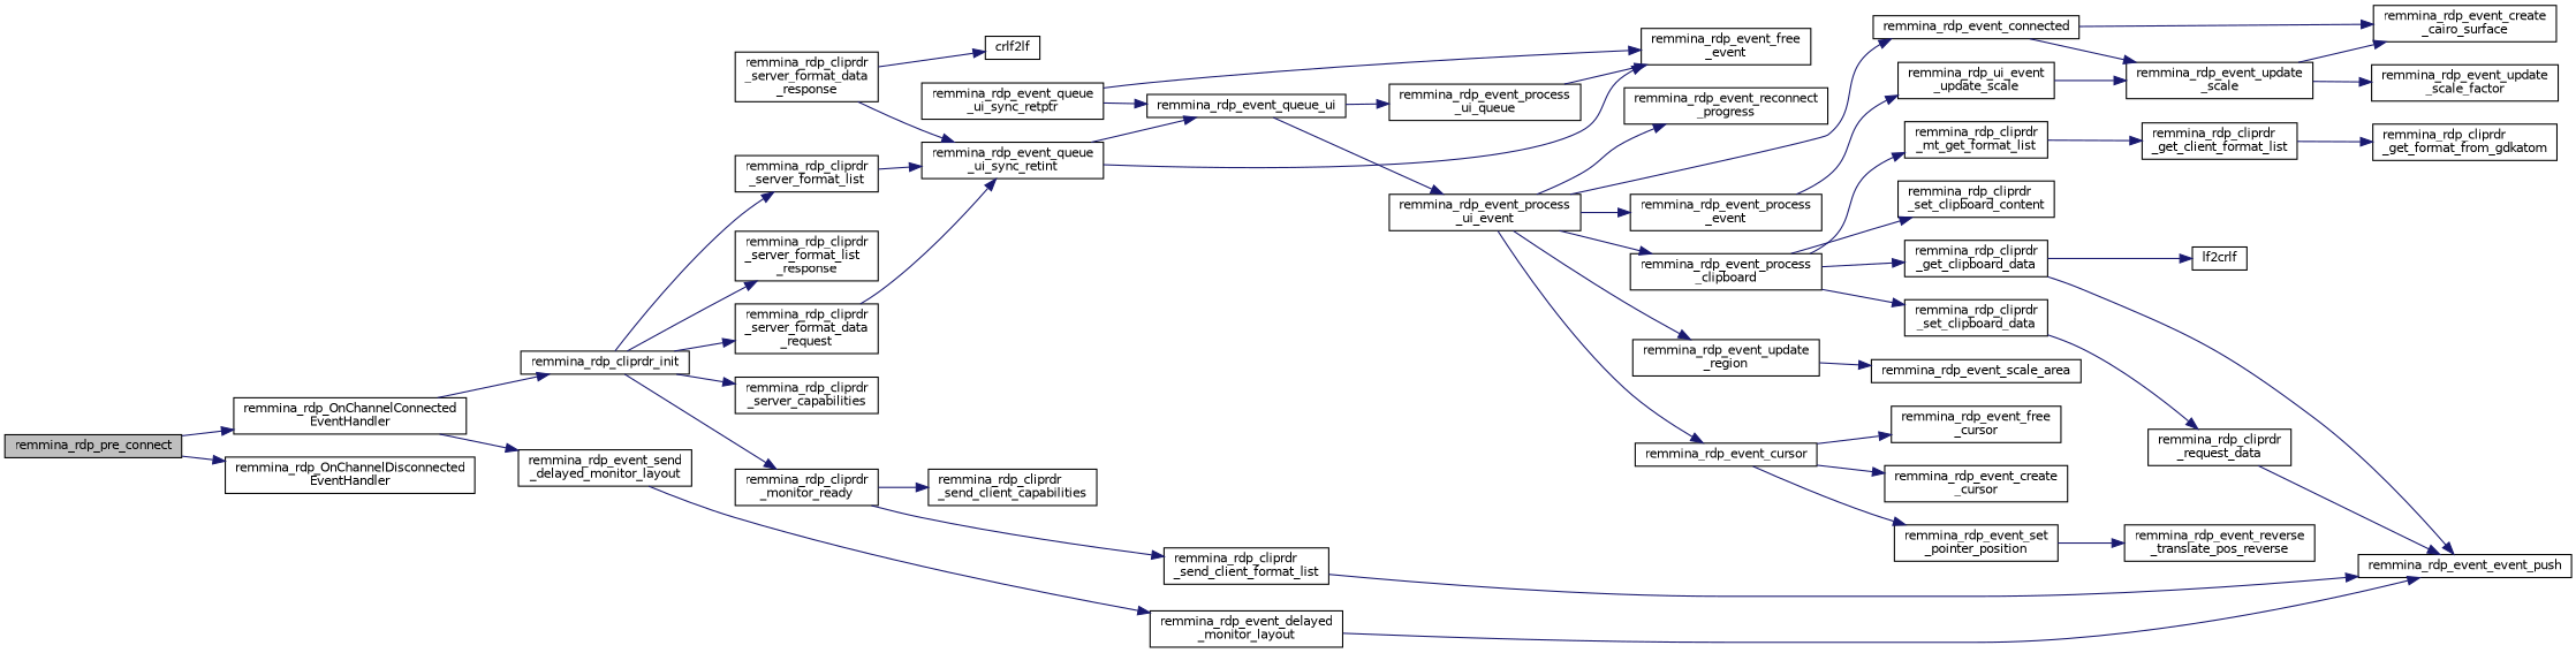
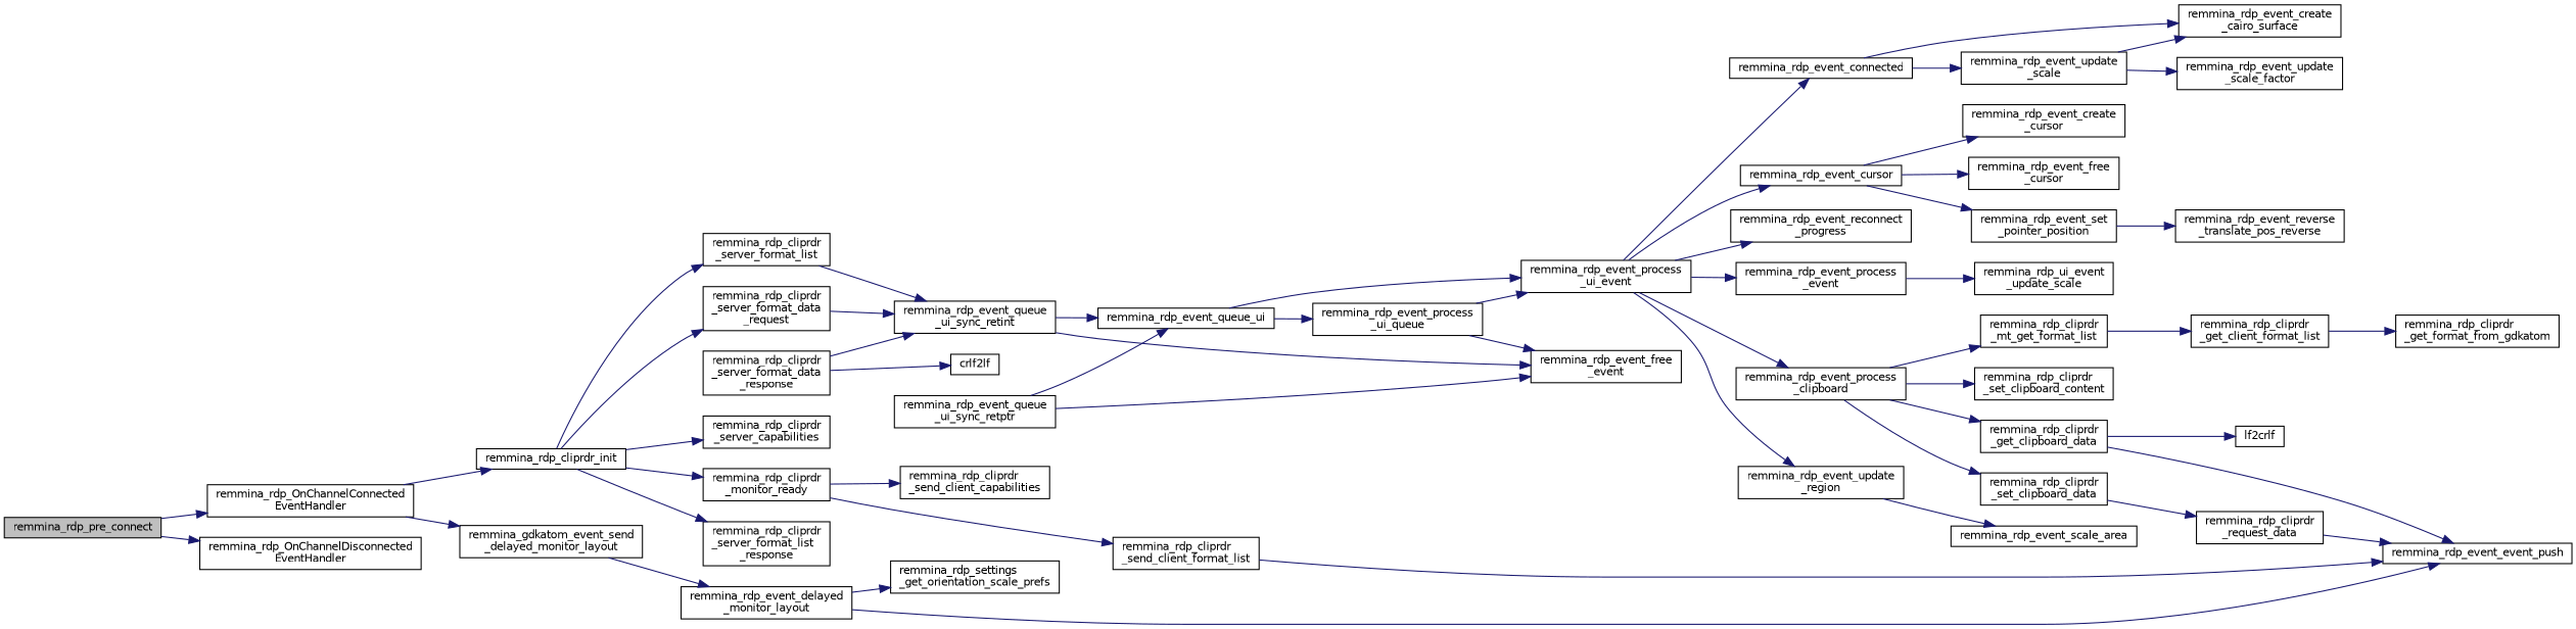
  digraph {
    rankdir=LR
    node [color=black fillcolor=white fontname=Helvetica fontsize=10 shape=record style=filled]
    edge [color=midnightblue fontname=Helvetica fontsize=10 labelfontname=Helvetica labelfontsize=10 style=solid]
    n1 [fillcolor=grey75 fontcolor=black height=0.2 label=remmina_rdp_pre_connect width=0.4]
    n2 [height=0.2 label="remmina_rdp_OnChannelConnected\lEventHandler" width=0.4]
    n3 [height=0.2 label="remmina_rdp_OnChannelDisconnected\lEventHandler" width=0.4]
    n4 [height=0.2 label=remmina_rdp_cliprdr_init width=0.4]
-   n5 [height=0.2 label="remmina_rdp_event_send\l_delayed_monitor_layout" width=0.4]
+   n5 [height=0.2 label="remmina_gdkatom_event_send\l_delayed_monitor_layout" width=0.4]
    n6 [height=0.2 label="remmina_rdp_cliprdr\l_monitor_ready" width=0.4]
    n7 [height=0.2 label="remmina_rdp_cliprdr\l_server_capabilities" width=0.4]
    n8 [height=0.2 label="remmina_rdp_cliprdr\l_server_format_list" width=0.4]
    n9 [height=0.2 label="remmina_rdp_cliprdr\l_server_format_list\l_response" width=0.4]
    n10 [height=0.2 label="remmina_rdp_cliprdr\l_server_format_data\l_request" width=0.4]
    n11 [height=0.2 label="remmina_rdp_event_delayed\l_monitor_layout" width=0.4]
    n12 [height=0.2 label="remmina_rdp_cliprdr\l_send_client_capabilities" width=0.4]
    n13 [height=0.2 label="remmina_rdp_cliprdr\l_send_client_format_list" width=0.4]
    n14 [height=0.2 label="remmina_rdp_event_queue\l_ui_sync_retint" width=0.4]
    n15 [height=0.2 label="remmina_rdp_cliprdr\l_server_format_data\l_response" width=0.4]
    n16 [height=0.2 label=crlf2lf width=0.4]
    n17 [height=0.2 label=remmina_rdp_event_event_push width=0.4]
    n18 [height=0.2 label="remmina_rdp_event_queue\l_ui_sync_retptr" width=0.4]
    n19 [height=0.2 label=remmina_rdp_event_queue_ui width=0.4]
    n20 [height=0.2 label="remmina_rdp_event_free\l_event" width=0.4]
    n21 [height=0.2 label="remmina_rdp_event_process\l_ui_event" width=0.4]
    n22 [height=0.2 label="remmina_rdp_event_process\l_ui_queue" width=0.4]
    n23 [height=0.2 label="remmina_rdp_event_update\l_region" width=0.4]
    n24 [height=0.2 label=remmina_rdp_event_connected width=0.4]
    n25 [height=0.2 label="remmina_rdp_event_reconnect\l_progress" width=0.4]
    n26 [height=0.2 label=remmina_rdp_event_cursor width=0.4]
    n27 [height=0.2 label="remmina_rdp_event_process\l_clipboard" width=0.4]
    n28 [height=0.2 label="remmina_rdp_event_process\l_event" width=0.4]
    n29 [height=0.2 label=remmina_rdp_event_scale_area width=0.4]
    n30 [height=0.2 label="remmina_rdp_event_create\l_cairo_surface" width=0.4]
    n31 [height=0.2 label="remmina_rdp_event_update\l_scale" width=0.4]
    n32 [height=0.2 label="remmina_rdp_event_create\l_cursor" width=0.4]
    n33 [height=0.2 label="remmina_rdp_event_free\l_cursor" width=0.4]
    n34 [height=0.2 label="remmina_rdp_event_set\l_pointer_position" width=0.4]
    n35 [height=0.2 label="remmina_rdp_cliprdr\l_mt_get_format_list" width=0.4]
    n36 [height=0.2 label="remmina_rdp_cliprdr\l_get_clipboard_data" width=0.4]
    n37 [height=0.2 label="remmina_rdp_cliprdr\l_set_clipboard_data" width=0.4]
    n38 [height=0.2 label="remmina_rdp_cliprdr\l_set_clipboard_content" width=0.4]
    n39 [height=0.2 label="remmina_rdp_ui_event\l_update_scale" width=0.4]
    n40 [height=0.2 label="remmina_rdp_event_update\l_scale_factor" width=0.4]
    n41 [height=0.2 label="remmina_rdp_event_reverse\l_translate_pos_reverse" width=0.4]
    n42 [height=0.2 label="remmina_rdp_cliprdr\l_get_client_format_list" width=0.4]
    n43 [height=0.2 label=lf2crlf width=0.4]
    n44 [height=0.2 label="remmina_rdp_cliprdr\l_request_data" width=0.4]
    n45 [height=0.2 label="remmina_rdp_cliprdr\l_get_format_from_gdkatom" width=0.4]
+   n46 [height=0.2 label="remmina_rdp_settings\l_get_orientation_scale_prefs" width=0.4]
    n1 -> n2
    n1 -> n3
    n2 -> n4
    n2 -> n5
    n4 -> n6
    n4 -> n7
    n4 -> n8
    n4 -> n9
    n4 -> n10
    n5 -> n11
    n6 -> n12
    n6 -> n13
    n8 -> n14
    n10 -> n14
    n11 -> n17
+   n11 -> n46
    n13 -> n17
    n14 -> n19
    n14 -> n20
    n15 -> n14
    n15 -> n16
    n18 -> n19
    n18 -> n20
    n19 -> n21
    n19 -> n22
    n21 -> n23
    n21 -> n24
    n21 -> n25
    n21 -> n26
    n21 -> n27
    n21 -> n28
    n22 -> n20
+   n22 -> n21
    n23 -> n29
    n24 -> n30
    n24 -> n31
    n26 -> n32
    n26 -> n33
    n26 -> n34
    n27 -> n35
    n27 -> n36
    n27 -> n37
    n27 -> n38
    n28 -> n39
    n31 -> n30
    n31 -> n40
    n34 -> n41
    n35 -> n42
    n36 -> n17
    n36 -> n43
    n37 -> n44
-   n39 -> n31
    n42 -> n45
    n44 -> n17
  }
